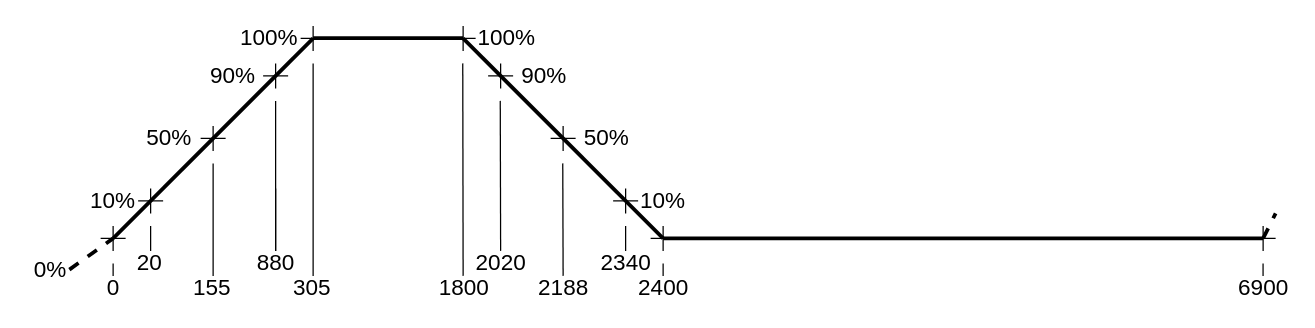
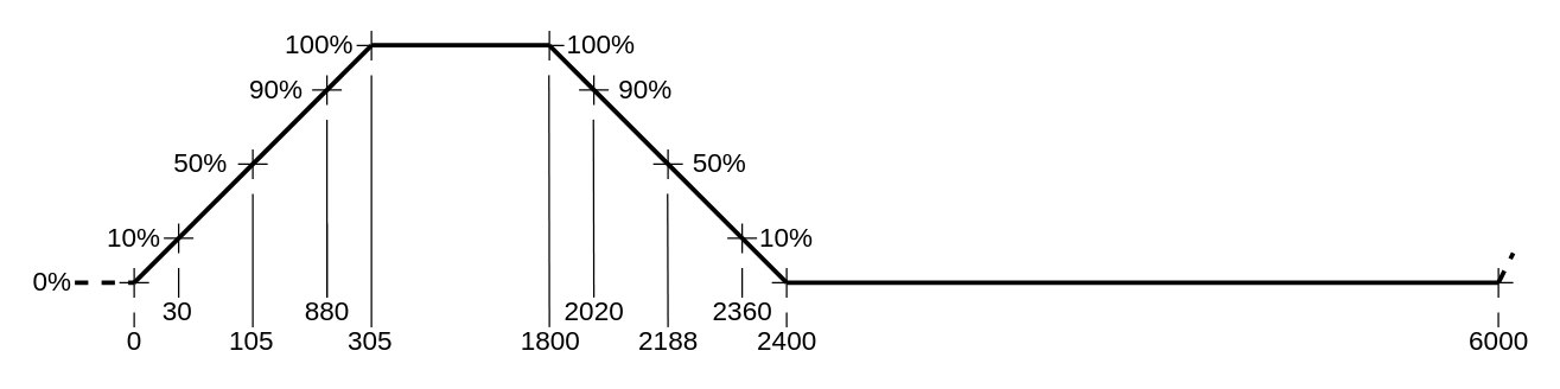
  <mxCell id="0" />
  <mxCell id="1" parent="0" />
  <mxCell id="2" value="" style="endArrow=none;html=1;rounded=0;exitX=1;exitY=0.5;exitDx=0;exitDy=0;dashed=1;strokeWidth=3;convertToSvg=1;fontSize=18;" parent="1" source="47" edge="1"><mxGeometry width="50" height="50" relative="1" as="geometry"><mxPoint x="310" y="170" as="sourcePoint" /><mxPoint x="90" y="190" as="targetPoint" /></mxGeometry></mxCell>
  <mxCell id="3" value="" style="endArrow=none;html=1;rounded=0;dashed=1;strokeWidth=3;convertToSvg=1;fontSize=18;" parent="1" edge="1"><mxGeometry width="50" height="50" relative="1" as="geometry"><mxPoint x="1010" y="190" as="sourcePoint" /><mxPoint x="1020" y="170" as="targetPoint" /></mxGeometry></mxCell>
  <mxCell id="4" value="" style="endArrow=none;html=1;rounded=0;strokeWidth=3;convertToSvg=1;fontSize=18;" parent="1" edge="1"><mxGeometry width="50" height="50" relative="1" as="geometry"><mxPoint x="530" y="190" as="sourcePoint" /><mxPoint x="1010" y="190" as="targetPoint" /></mxGeometry></mxCell>
  <mxCell id="5" value="" style="endArrow=none;html=1;rounded=0;strokeWidth=3;convertToSvg=1;fontSize=18;" parent="1" edge="1"><mxGeometry width="50" height="50" relative="1" as="geometry"><mxPoint x="530" y="190" as="sourcePoint" /><mxPoint x="370" y="30" as="targetPoint" /></mxGeometry></mxCell>
  <mxCell id="6" value="" style="group;convertToSvg=1;fontSize=18;" parent="1" vertex="1" connectable="0"><mxGeometry x="240" y="20" width="20" height="20" as="geometry" /></mxCell>
  <mxCell id="7" value="" style="endArrow=none;html=1;rounded=0;strokeColor=light-dark(#000000,#0000FF);convertToSvg=1;fontSize=18;" parent="6" edge="1"><mxGeometry width="50" height="50" relative="1" as="geometry"><mxPoint y="10" as="sourcePoint" /><mxPoint x="20" y="10" as="targetPoint" /></mxGeometry></mxCell>
  <mxCell id="8" value="" style="endArrow=none;html=1;rounded=0;strokeColor=light-dark(#000000,#0000FF);convertToSvg=1;fontSize=18;" parent="6" edge="1"><mxGeometry width="50" height="50" relative="1" as="geometry"><mxPoint x="10" y="20" as="sourcePoint" /><mxPoint x="10" as="targetPoint" /></mxGeometry></mxCell>
  <mxCell id="9" value="" style="endArrow=none;html=1;rounded=0;strokeWidth=3;convertToSvg=1;fontSize=18;" parent="6" edge="1"><mxGeometry width="50" height="50" relative="1" as="geometry"><mxPoint x="10" y="9.77" as="sourcePoint" /><mxPoint x="130" y="9.77" as="targetPoint" /></mxGeometry></mxCell>
  <mxCell id="10" value="" style="endArrow=none;html=1;rounded=0;strokeWidth=3;convertToSvg=1;fontSize=18;" parent="1" edge="1"><mxGeometry width="50" height="50" relative="1" as="geometry"><mxPoint x="90" y="190" as="sourcePoint" /><mxPoint x="250" y="30" as="targetPoint" /></mxGeometry></mxCell>
  <mxCell id="11" value="" style="group;convertToSvg=1;fontSize=18;" parent="1" vertex="1" connectable="0"><mxGeometry x="80" y="180" width="20" height="20" as="geometry" /></mxCell>
  <mxCell id="12" value="" style="endArrow=none;html=1;rounded=0;strokeColor=light-dark(#000000,#0000FF);convertToSvg=1;fontSize=18;" parent="11" edge="1"><mxGeometry width="50" height="50" relative="1" as="geometry"><mxPoint y="10" as="sourcePoint" /><mxPoint x="20" y="10" as="targetPoint" /></mxGeometry></mxCell>
  <mxCell id="13" value="" style="endArrow=none;html=1;rounded=0;strokeColor=light-dark(#000000,#0000FF);convertToSvg=1;fontSize=18;" parent="11" edge="1"><mxGeometry width="50" height="50" relative="1" as="geometry"><mxPoint x="10" y="20" as="sourcePoint" /><mxPoint x="10" as="targetPoint" /></mxGeometry></mxCell>
  <mxCell id="14" value="" style="group;convertToSvg=1;fontSize=18;" parent="1" vertex="1" connectable="0"><mxGeometry x="160" y="100" width="20" height="20" as="geometry" /></mxCell>
  <mxCell id="15" value="" style="endArrow=none;html=1;rounded=0;strokeColor=light-dark(#000000,#0000FF);convertToSvg=1;fontSize=18;" parent="14" edge="1"><mxGeometry width="50" height="50" relative="1" as="geometry"><mxPoint y="10" as="sourcePoint" /><mxPoint x="20" y="10" as="targetPoint" /></mxGeometry></mxCell>
  <mxCell id="16" value="" style="endArrow=none;html=1;rounded=0;strokeColor=light-dark(#000000,#0000FF);convertToSvg=1;fontSize=18;" parent="14" edge="1"><mxGeometry width="50" height="50" relative="1" as="geometry"><mxPoint x="10" y="20" as="sourcePoint" /><mxPoint x="10" as="targetPoint" /></mxGeometry></mxCell>
  <mxCell id="17" value="" style="group;convertToSvg=1;fontSize=18;" parent="1" vertex="1" connectable="0"><mxGeometry x="210" y="50" width="20" height="20" as="geometry" /></mxCell>
  <mxCell id="18" value="" style="endArrow=none;html=1;rounded=0;strokeColor=light-dark(#000000,#0000FF);convertToSvg=1;fontSize=18;" parent="17" edge="1"><mxGeometry width="50" height="50" relative="1" as="geometry"><mxPoint y="10" as="sourcePoint" /><mxPoint x="20" y="10" as="targetPoint" /></mxGeometry></mxCell>
  <mxCell id="19" value="" style="endArrow=none;html=1;rounded=0;strokeColor=light-dark(#000000,#0000FF);convertToSvg=1;fontSize=18;" parent="17" edge="1"><mxGeometry width="50" height="50" relative="1" as="geometry"><mxPoint x="10" y="20" as="sourcePoint" /><mxPoint x="10" as="targetPoint" /></mxGeometry></mxCell>
  <mxCell id="20" value="" style="group;convertToSvg=1;fontSize=18;" parent="1" vertex="1" connectable="0"><mxGeometry x="110" y="150" width="20" height="20" as="geometry" /></mxCell>
  <mxCell id="21" value="" style="endArrow=none;html=1;rounded=0;strokeColor=light-dark(#000000,#0000FF);convertToSvg=1;fontSize=18;" parent="20" edge="1"><mxGeometry width="50" height="50" relative="1" as="geometry"><mxPoint y="10" as="sourcePoint" /><mxPoint x="20" y="10" as="targetPoint" /></mxGeometry></mxCell>
  <mxCell id="22" value="" style="endArrow=none;html=1;rounded=0;strokeColor=light-dark(#000000,#0000FF);convertToSvg=1;fontSize=18;" parent="20" edge="1"><mxGeometry width="50" height="50" relative="1" as="geometry"><mxPoint x="10" y="20" as="sourcePoint" /><mxPoint x="10" as="targetPoint" /></mxGeometry></mxCell>
  <mxCell id="23" value="" style="group;convertToSvg=1;fontSize=18;" parent="1" vertex="1" connectable="0"><mxGeometry x="360" y="20" width="20" height="20" as="geometry" /></mxCell>
  <mxCell id="24" value="" style="endArrow=none;html=1;rounded=0;strokeColor=light-dark(#000000,#0000FF);convertToSvg=1;fontSize=18;" parent="23" edge="1"><mxGeometry width="50" height="50" relative="1" as="geometry"><mxPoint y="10" as="sourcePoint" /><mxPoint x="20" y="10" as="targetPoint" /></mxGeometry></mxCell>
  <mxCell id="25" value="" style="endArrow=none;html=1;rounded=0;strokeColor=light-dark(#000000,#0000FF);convertToSvg=1;fontSize=18;" parent="23" edge="1"><mxGeometry width="50" height="50" relative="1" as="geometry"><mxPoint x="10" y="20" as="sourcePoint" /><mxPoint x="10" as="targetPoint" /></mxGeometry></mxCell>
  <mxCell id="26" value="" style="group;convertToSvg=1;fontSize=18;" parent="1" vertex="1" connectable="0"><mxGeometry x="520" y="180" width="20" height="20" as="geometry" /></mxCell>
  <mxCell id="27" value="" style="endArrow=none;html=1;rounded=0;strokeColor=light-dark(#000000,#0000FF);convertToSvg=1;fontSize=18;" parent="26" edge="1"><mxGeometry width="50" height="50" relative="1" as="geometry"><mxPoint y="10" as="sourcePoint" /><mxPoint x="20" y="10" as="targetPoint" /></mxGeometry></mxCell>
  <mxCell id="28" value="" style="endArrow=none;html=1;rounded=0;strokeColor=light-dark(#000000,#0000FF);convertToSvg=1;fontSize=18;" parent="26" edge="1"><mxGeometry width="50" height="50" relative="1" as="geometry"><mxPoint x="10" y="20" as="sourcePoint" /><mxPoint x="10" as="targetPoint" /></mxGeometry></mxCell>
  <mxCell id="29" value="" style="group;convertToSvg=1;fontSize=18;" parent="1" vertex="1" connectable="0"><mxGeometry x="440" y="100" width="20" height="20" as="geometry" /></mxCell>
  <mxCell id="30" value="" style="endArrow=none;html=1;rounded=0;strokeColor=light-dark(#000000,#0000FF);convertToSvg=1;fontSize=18;" parent="29" edge="1"><mxGeometry width="50" height="50" relative="1" as="geometry"><mxPoint y="10" as="sourcePoint" /><mxPoint x="20" y="10" as="targetPoint" /></mxGeometry></mxCell>
  <mxCell id="31" value="" style="endArrow=none;html=1;rounded=0;strokeColor=light-dark(#000000,#0000FF);convertToSvg=1;fontSize=18;" parent="29" edge="1"><mxGeometry width="50" height="50" relative="1" as="geometry"><mxPoint x="10" y="20" as="sourcePoint" /><mxPoint x="10" as="targetPoint" /></mxGeometry></mxCell>
  <mxCell id="32" value="" style="group;convertToSvg=1;fontSize=18;" parent="1" vertex="1" connectable="0"><mxGeometry x="390" y="50" width="20" height="20" as="geometry" /></mxCell>
  <mxCell id="33" value="" style="endArrow=none;html=1;rounded=0;strokeColor=light-dark(#000000,#0000FF);convertToSvg=1;fontSize=18;" parent="32" edge="1"><mxGeometry width="50" height="50" relative="1" as="geometry"><mxPoint y="10" as="sourcePoint" /><mxPoint x="20" y="10" as="targetPoint" /></mxGeometry></mxCell>
  <mxCell id="34" value="" style="endArrow=none;html=1;rounded=0;strokeColor=light-dark(#000000,#0000FF);convertToSvg=1;fontSize=18;" parent="32" edge="1"><mxGeometry width="50" height="50" relative="1" as="geometry"><mxPoint x="10" y="20" as="sourcePoint" /><mxPoint x="10" as="targetPoint" /></mxGeometry></mxCell>
  <mxCell id="35" value="" style="group;convertToSvg=1;fontSize=18;" parent="1" vertex="1" connectable="0"><mxGeometry x="490" y="150" width="20" height="20" as="geometry" /></mxCell>
  <mxCell id="36" value="" style="endArrow=none;html=1;rounded=0;strokeColor=light-dark(#000000,#0000FF);convertToSvg=1;fontSize=18;" parent="35" edge="1"><mxGeometry width="50" height="50" relative="1" as="geometry"><mxPoint y="10" as="sourcePoint" /><mxPoint x="20" y="10" as="targetPoint" /></mxGeometry></mxCell>
  <mxCell id="37" value="" style="endArrow=none;html=1;rounded=0;strokeColor=light-dark(#000000,#0000FF);convertToSvg=1;fontSize=18;" parent="35" edge="1"><mxGeometry width="50" height="50" relative="1" as="geometry"><mxPoint x="10" y="20" as="sourcePoint" /><mxPoint x="10" as="targetPoint" /></mxGeometry></mxCell>
  <mxCell id="38" value="" style="group;convertToSvg=1;fontSize=18;" parent="1" vertex="1" connectable="0"><mxGeometry x="1000" y="180" width="20" height="20" as="geometry" /></mxCell>
  <mxCell id="39" value="" style="endArrow=none;html=1;rounded=0;strokeColor=light-dark(#000000,#0000FF);convertToSvg=1;fontSize=18;" parent="38" edge="1"><mxGeometry width="50" height="50" relative="1" as="geometry"><mxPoint y="10" as="sourcePoint" /><mxPoint x="20" y="10" as="targetPoint" /></mxGeometry></mxCell>
  <mxCell id="40" value="" style="endArrow=none;html=1;rounded=0;strokeColor=light-dark(#000000,#0000FF);convertToSvg=1;fontSize=18;" parent="38" edge="1"><mxGeometry width="50" height="50" relative="1" as="geometry"><mxPoint x="10" y="20" as="sourcePoint" /><mxPoint x="10" as="targetPoint" /></mxGeometry></mxCell>
  <mxCell id="41" value="10%" style="text;html=1;align=center;verticalAlign=middle;whiteSpace=wrap;rounded=0;convertToSvg=1;fontSize=18;" parent="1" vertex="1"><mxGeometry x="75" y="150" width="30" height="20" as="geometry" /></mxCell>
  <mxCell id="42" value="10%" style="text;html=1;align=center;verticalAlign=middle;whiteSpace=wrap;rounded=0;convertToSvg=1;fontSize=18;" parent="1" vertex="1"><mxGeometry x="515" y="150" width="30" height="20" as="geometry" /></mxCell>
  <mxCell id="43" value="90%" style="text;html=1;align=center;verticalAlign=middle;whiteSpace=wrap;rounded=0;convertToSvg=1;fontSize=18;" parent="1" vertex="1"><mxGeometry x="171" y="50" width="30" height="20" as="geometry" /></mxCell>
  <mxCell id="44" value="50%" style="text;html=1;align=center;verticalAlign=middle;whiteSpace=wrap;rounded=0;convertToSvg=1;fontSize=18;" parent="1" vertex="1"><mxGeometry x="120" y="100" width="30" height="20" as="geometry" /></mxCell>
  <mxCell id="45" value="90%" style="text;html=1;align=center;verticalAlign=middle;whiteSpace=wrap;rounded=0;convertToSvg=1;fontSize=18;" parent="1" vertex="1"><mxGeometry x="420" y="50" width="30" height="20" as="geometry" /></mxCell>
  <mxCell id="46" value="50%" style="text;html=1;align=center;verticalAlign=middle;whiteSpace=wrap;rounded=0;convertToSvg=1;fontSize=18;" parent="1" vertex="1"><mxGeometry x="469.5" y="100" width="30" height="20" as="geometry" /></mxCell>
- <mxCell id="47" value="0%" style="text;html=1;align=center;verticalAlign=middle;whiteSpace=wrap;rounded=0;convertToSvg=1;fontSize=18;" parent="1" vertex="1"><mxGeometry x="25" y="205" width="30" height="20" as="geometry" /></mxCell>
+ <mxCell id="47" value="0%" style="text;html=1;align=center;verticalAlign=middle;whiteSpace=wrap;rounded=0;convertToSvg=1;fontSize=18;" parent="1" vertex="1"><mxGeometry x="20" y="180" width="30" height="20" as="geometry" /></mxCell>
  <mxCell id="48" value="100%" style="text;html=1;align=center;verticalAlign=middle;whiteSpace=wrap;rounded=0;convertToSvg=1;fontSize=18;" parent="1" vertex="1"><mxGeometry x="200" y="20" width="30" height="20" as="geometry" /></mxCell>
  <mxCell id="49" value="100%" style="text;html=1;align=center;verticalAlign=middle;whiteSpace=wrap;rounded=0;convertToSvg=1;fontSize=18;" parent="1" vertex="1"><mxGeometry x="390" y="20" width="30" height="20" as="geometry" /></mxCell>
  <mxCell id="50" value="" style="endArrow=none;html=1;rounded=0;convertToSvg=1;fontSize=18;" parent="1" edge="1"><mxGeometry width="50" height="50" relative="1" as="geometry"><mxPoint x="90" y="220" as="sourcePoint" /><mxPoint x="90" y="210" as="targetPoint" /></mxGeometry></mxCell>
  <mxCell id="51" value="" style="endArrow=none;html=1;rounded=0;convertToSvg=1;fontSize=18;" parent="1" edge="1"><mxGeometry width="50" height="50" relative="1" as="geometry"><mxPoint x="530" y="220" as="sourcePoint" /><mxPoint x="530" y="210" as="targetPoint" /></mxGeometry></mxCell>
  <mxCell id="52" value="" style="endArrow=none;html=1;rounded=0;convertToSvg=1;fontSize=18;" parent="1" edge="1"><mxGeometry width="50" height="50" relative="1" as="geometry"><mxPoint x="1009.95" y="220" as="sourcePoint" /><mxPoint x="1009.95" y="210" as="targetPoint" /></mxGeometry></mxCell>
  <mxCell id="53" value="" style="endArrow=none;html=1;rounded=0;convertToSvg=1;fontSize=18;" parent="1" edge="1"><mxGeometry width="50" height="50" relative="1" as="geometry"><mxPoint x="120" y="200" as="sourcePoint" /><mxPoint x="120" y="180" as="targetPoint" /></mxGeometry></mxCell>
  <mxCell id="54" value="" style="endArrow=none;html=1;rounded=0;convertToSvg=1;fontSize=18;" parent="1" edge="1"><mxGeometry width="50" height="50" relative="1" as="geometry"><mxPoint x="170" y="220" as="sourcePoint" /><mxPoint x="170" y="130" as="targetPoint" /></mxGeometry></mxCell>
  <mxCell id="55" value="" style="endArrow=none;html=1;rounded=0;convertToSvg=1;fontSize=18;" parent="1" edge="1"><mxGeometry width="50" height="50" relative="1" as="geometry"><mxPoint x="220" y="200" as="sourcePoint" /><mxPoint x="220" y="80" as="targetPoint" /></mxGeometry></mxCell>
  <mxCell id="56" value="" style="endArrow=none;html=1;rounded=0;convertToSvg=1;fontSize=18;" parent="1" edge="1"><mxGeometry width="50" height="50" relative="1" as="geometry"><mxPoint x="250" y="220" as="sourcePoint" /><mxPoint x="250" y="50" as="targetPoint" /></mxGeometry></mxCell>
  <mxCell id="57" value="" style="endArrow=none;html=1;rounded=0;convertToSvg=1;fontSize=18;" parent="1" edge="1"><mxGeometry width="50" height="50" relative="1" as="geometry"><mxPoint x="370" y="220" as="sourcePoint" /><mxPoint x="369.71" y="50" as="targetPoint" /></mxGeometry></mxCell>
  <mxCell id="58" value="" style="endArrow=none;html=1;rounded=0;convertToSvg=1;fontSize=18;" parent="1" edge="1"><mxGeometry width="50" height="50" relative="1" as="geometry"><mxPoint x="400" y="200" as="sourcePoint" /><mxPoint x="399.71" y="80" as="targetPoint" /></mxGeometry></mxCell>
  <mxCell id="59" value="" style="endArrow=none;html=1;rounded=0;convertToSvg=1;fontSize=18;" parent="1" edge="1"><mxGeometry width="50" height="50" relative="1" as="geometry"><mxPoint x="450" y="220" as="sourcePoint" /><mxPoint x="449.71" y="130" as="targetPoint" /></mxGeometry></mxCell>
  <mxCell id="60" value="" style="endArrow=none;html=1;rounded=0;convertToSvg=1;fontSize=18;" parent="1" edge="1"><mxGeometry width="50" height="50" relative="1" as="geometry"><mxPoint x="500" y="200" as="sourcePoint" /><mxPoint x="500" y="180" as="targetPoint" /></mxGeometry></mxCell>
  <mxCell id="61" value="0" style="text;html=1;align=center;verticalAlign=middle;whiteSpace=wrap;rounded=0;convertToSvg=1;fontSize=18;" parent="1" vertex="1"><mxGeometry x="70.5" y="220" width="39" height="20" as="geometry" /></mxCell>
- <mxCell id="62" value="20" style="text;html=1;align=center;verticalAlign=middle;whiteSpace=wrap;rounded=0;convertToSvg=1;fontSize=18;" parent="1" vertex="1"><mxGeometry x="100" y="200" width="39" height="20" as="geometry" /></mxCell>
- <mxCell id="63" value="155" style="text;html=1;align=center;verticalAlign=middle;whiteSpace=wrap;rounded=0;convertToSvg=1;fontSize=18;" parent="1" vertex="1"><mxGeometry x="150" y="220" width="39" height="20" as="geometry" /></mxCell>
+ <mxCell id="62" value="30" style="text;html=1;align=center;verticalAlign=middle;whiteSpace=wrap;rounded=0;convertToSvg=1;fontSize=18;" parent="1" vertex="1"><mxGeometry x="100" y="200" width="39" height="20" as="geometry" /></mxCell>
+ <mxCell id="63" value="105" style="text;html=1;align=center;verticalAlign=middle;whiteSpace=wrap;rounded=0;convertToSvg=1;fontSize=18;" parent="1" vertex="1"><mxGeometry x="150" y="220" width="39" height="20" as="geometry" /></mxCell>
  <mxCell id="64" value="" style="endArrow=none;html=1;rounded=0;convertToSvg=1;fontSize=18;" parent="1" edge="1"><mxGeometry width="50" height="50" relative="1" as="geometry"><mxPoint x="220" y="200" as="sourcePoint" /><mxPoint x="220" y="150" as="targetPoint" /></mxGeometry></mxCell>
  <mxCell id="65" value="880" style="text;html=1;align=center;verticalAlign=middle;whiteSpace=wrap;rounded=0;convertToSvg=1;fontSize=18;" parent="1" vertex="1"><mxGeometry x="201" y="200" width="39" height="20" as="geometry" /></mxCell>
  <mxCell id="66" value="305" style="text;html=1;align=center;verticalAlign=middle;whiteSpace=wrap;rounded=0;convertToSvg=1;fontSize=18;" parent="1" vertex="1"><mxGeometry x="230" y="220" width="39" height="20" as="geometry" /></mxCell>
  <mxCell id="67" value="1800" style="text;html=1;align=center;verticalAlign=middle;whiteSpace=wrap;rounded=0;rotation=0;convertToSvg=1;fontSize=18;" parent="1" vertex="1"><mxGeometry x="350.5" y="220" width="39.5" height="20" as="geometry" /></mxCell>
  <mxCell id="68" value="2020" style="text;html=1;align=center;verticalAlign=middle;whiteSpace=wrap;rounded=0;convertToSvg=1;fontSize=18;" parent="1" vertex="1"><mxGeometry x="380.5" y="200" width="39" height="20" as="geometry" /></mxCell>
  <mxCell id="69" value="2188" style="text;html=1;align=center;verticalAlign=middle;whiteSpace=wrap;rounded=0;convertToSvg=1;fontSize=18;" parent="1" vertex="1"><mxGeometry x="430.5" y="220" width="39" height="20" as="geometry" /></mxCell>
- <mxCell id="70" value="2340" style="text;html=1;align=center;verticalAlign=middle;whiteSpace=wrap;rounded=0;convertToSvg=1;fontSize=18;" parent="1" vertex="1"><mxGeometry x="481" y="200" width="39" height="20" as="geometry" /></mxCell>
+ <mxCell id="70" value="2360" style="text;html=1;align=center;verticalAlign=middle;whiteSpace=wrap;rounded=0;convertToSvg=1;fontSize=18;" parent="1" vertex="1"><mxGeometry x="481" y="200" width="39" height="20" as="geometry" /></mxCell>
  <mxCell id="71" value="2400" style="text;html=1;align=center;verticalAlign=middle;whiteSpace=wrap;rounded=0;convertToSvg=1;fontSize=18;" parent="1" vertex="1"><mxGeometry x="510.5" y="220" width="39" height="20" as="geometry" /></mxCell>
- <mxCell id="72" value="6900" style="text;html=1;align=center;verticalAlign=middle;whiteSpace=wrap;rounded=0;convertToSvg=1;fontSize=18;" parent="1" vertex="1"><mxGeometry x="990.5" y="220" width="39" height="20" as="geometry" /></mxCell>
+ <mxCell id="72" value="6000" style="text;html=1;align=center;verticalAlign=middle;whiteSpace=wrap;rounded=0;convertToSvg=1;fontSize=18;" parent="1" vertex="1"><mxGeometry x="990.5" y="220" width="39" height="20" as="geometry" /></mxCell>
